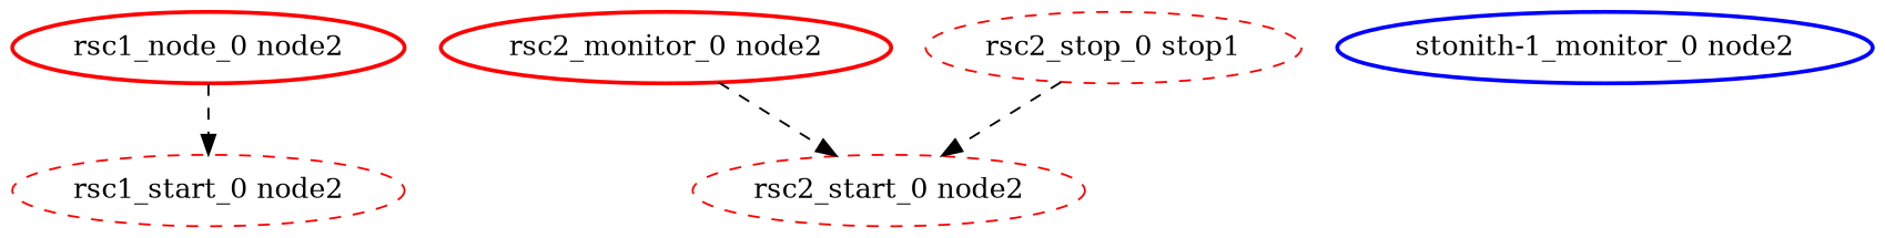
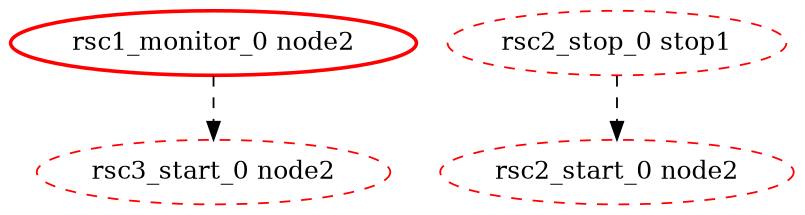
  digraph {
    node [color=red fontcolor=black style=bold]
    edge [style=dashed]
-   "rsc1_monitor_0 node2" [label="rsc1_node_0 node2"]
-   "rsc1_start_0 node2" [style=dashed]
-   "rsc2_monitor_0 node2"
+   "rsc1_monitor_0 node2"
+   "rsc1_start_0 node2" [style=dashed label="rsc3_start_0 node2"]
    "rsc2_start_0 node2" [style=dashed]
    n5 [label="rsc2_stop_0 stop1" style=dashed]
-   "stonith-1_monitor_0 node2" [color=blue]
    "rsc1_monitor_0 node2" -> "rsc1_start_0 node2"
-   "rsc2_monitor_0 node2" -> "rsc2_start_0 node2"
    n5 -> "rsc2_start_0 node2"
  }
